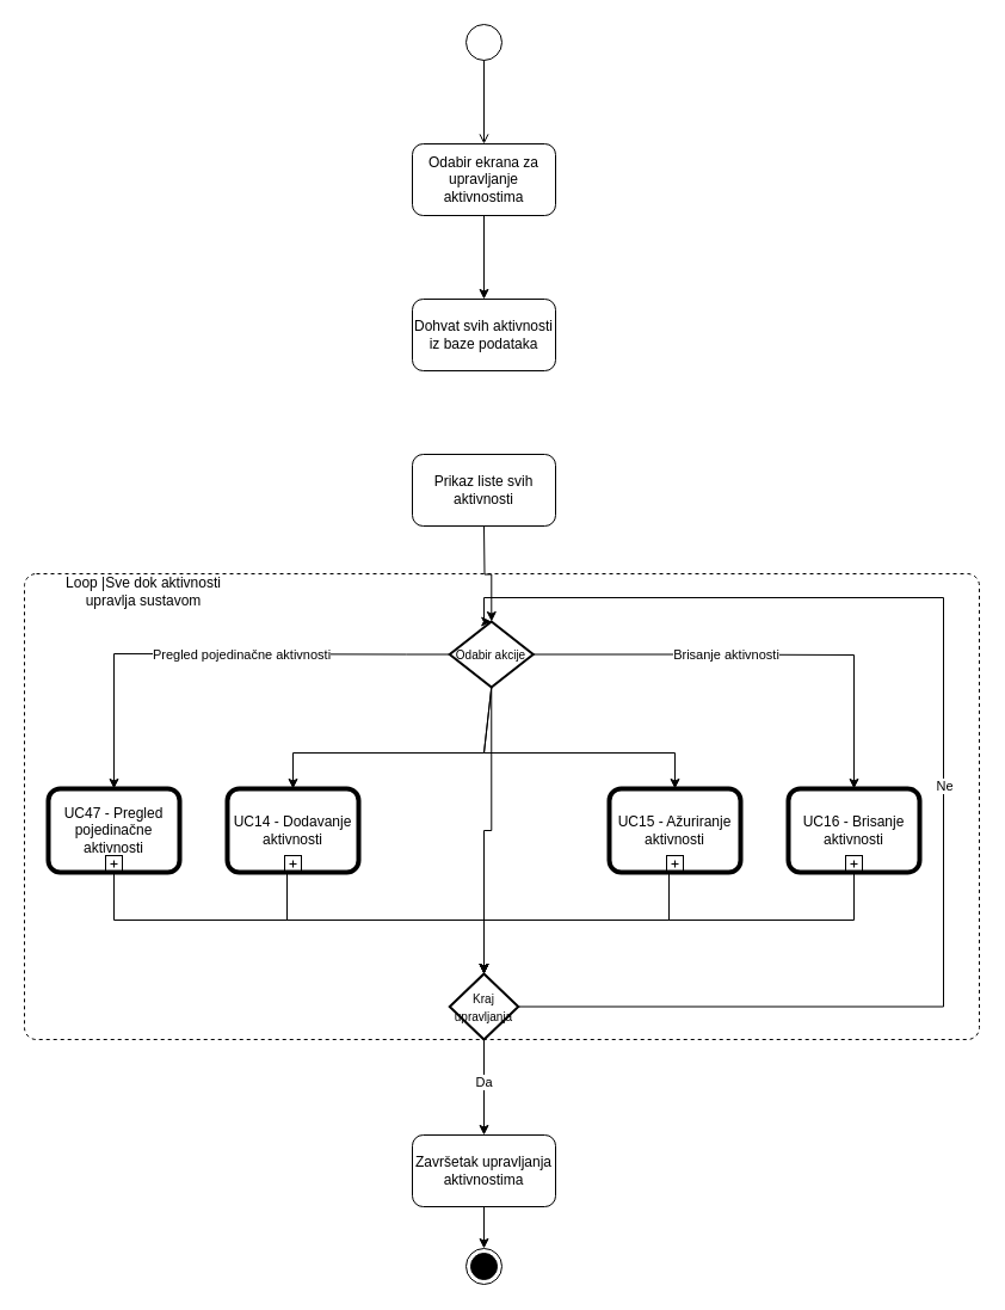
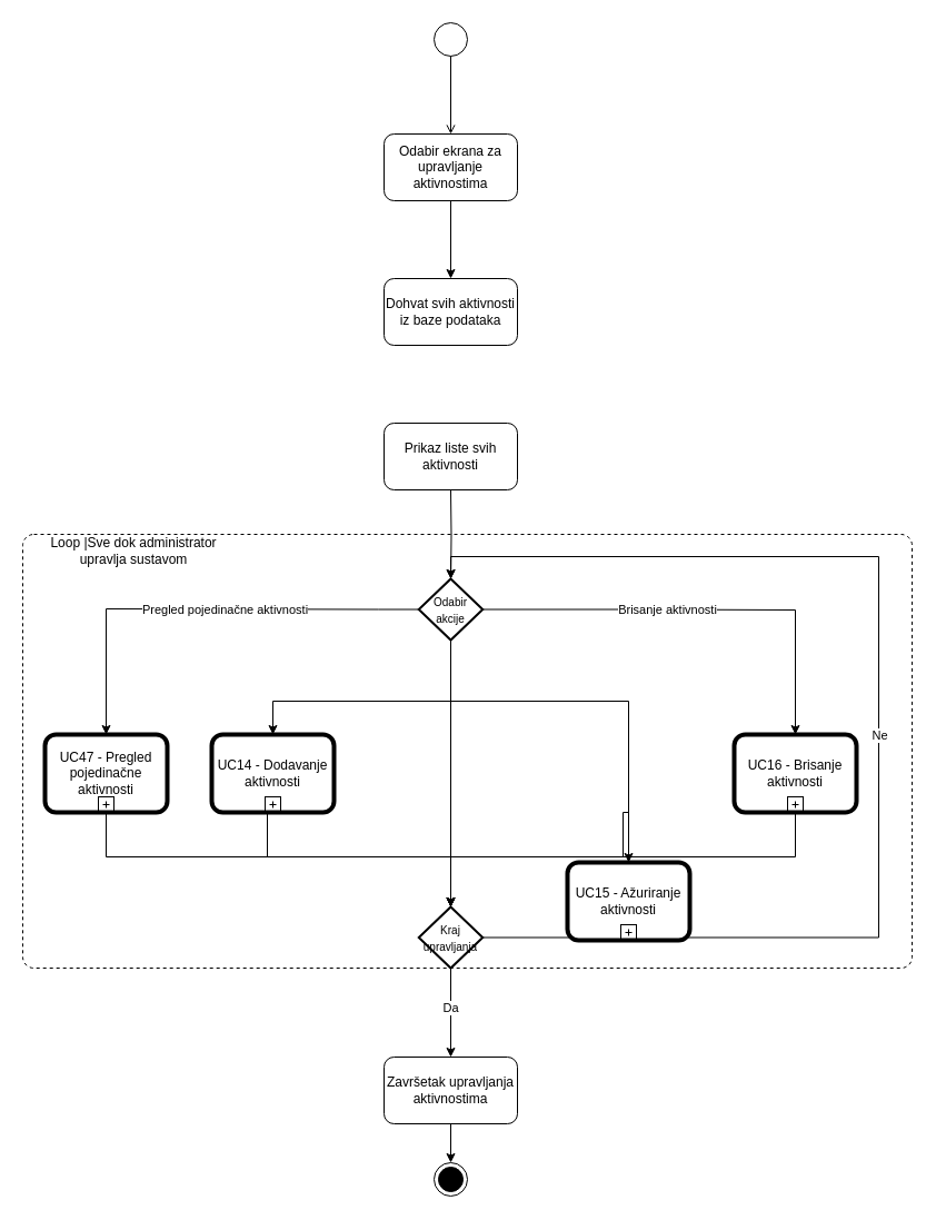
  <mxCell id="0" />
  <mxCell id="1" parent="0" />
  <mxCell id="2" value="" style="ellipse;html=1;" vertex="1" parent="1"><mxGeometry x="390" y="20" width="30" height="30" as="geometry" /></mxCell>
  <mxCell id="3" value="" style="endArrow=open;html=1;rounded=0;align=center;verticalAlign=top;endFill=0;labelBackgroundColor=none;endSize=6;entryX=0.5;entryY=0;entryDx=0;entryDy=0;" edge="1" parent="1" source="2" target="5"><mxGeometry relative="1" as="geometry"><mxPoint x="405" y="110" as="targetPoint" /></mxGeometry></mxCell>
  <mxCell id="4" style="edgeStyle=orthogonalEdgeStyle;rounded=0;orthogonalLoop=1;jettySize=auto;html=1;exitX=0.5;exitY=1;exitDx=0;exitDy=0;" edge="1" parent="1" source="5" target="6"><mxGeometry relative="1" as="geometry" /></mxCell>
  <mxCell id="5" value="Odabir ekrana za upravljanje aktivnostima" style="rounded=1;whiteSpace=wrap;html=1;" vertex="1" parent="1"><mxGeometry x="345" y="120" width="120" height="60" as="geometry" /></mxCell>
  <mxCell id="6" value="Dohvat svih aktivnosti iz baze podataka" style="rounded=1;whiteSpace=wrap;html=1;" vertex="1" parent="1"><mxGeometry x="345" y="250" width="120" height="60" as="geometry" /></mxCell>
  <mxCell id="7" value="Prikaz liste svih aktivnosti" style="rounded=1;whiteSpace=wrap;html=1;" vertex="1" parent="1"><mxGeometry x="345" y="380" width="120" height="60" as="geometry" /></mxCell>
  <mxCell id="8" value="" style="html=1;align=center;verticalAlign=top;rounded=1;absoluteArcSize=1;arcSize=20;dashed=1;whiteSpace=wrap;" vertex="1" parent="1"><mxGeometry x="20" y="480" width="800" height="390" as="geometry" /></mxCell>
  <mxCell id="9" style="edgeStyle=orthogonalEdgeStyle;rounded=0;orthogonalLoop=1;jettySize=auto;html=1;exitX=0;exitY=0.5;exitDx=0;exitDy=0;exitPerimeter=0;entryX=0.5;entryY=0;entryDx=0;entryDy=0;entryPerimeter=0;" edge="1" parent="1" source="13" target="25"><mxGeometry relative="1" as="geometry"><mxPoint x="339.96" y="535" as="sourcePoint" /><mxPoint x="245" y="590" as="targetPoint" /><Array as="points"><mxPoint x="340" y="548" /><mxPoint x="95" y="547" /></Array></mxGeometry></mxCell>
  <mxCell id="10" value="Pregled pojedinačne aktivnosti" style="edgeLabel;html=1;align=center;verticalAlign=middle;resizable=0;points=[];" vertex="1" connectable="0" parent="9"><mxGeometry x="-0.111" relative="1" as="geometry"><mxPoint as="offset" /></mxGeometry></mxCell>
  <mxCell id="11" style="edgeStyle=orthogonalEdgeStyle;rounded=0;orthogonalLoop=1;jettySize=auto;html=1;exitX=1;exitY=0.5;exitDx=0;exitDy=0;exitPerimeter=0;" edge="1" parent="1" source="13" target="23"><mxGeometry relative="1" as="geometry"><mxPoint x="565" y="590" as="targetPoint" /><Array as="points"><mxPoint x="570" y="548" /><mxPoint x="715" y="548" /></Array></mxGeometry></mxCell>
  <mxCell id="12" value="Brisanje aktivnosti" style="edgeLabel;html=1;align=center;verticalAlign=middle;resizable=0;points=[];" vertex="1" connectable="0" parent="11"><mxGeometry x="-0.155" y="-4" relative="1" as="geometry"><mxPoint y="-4" as="offset" /></mxGeometry></mxCell>
- <mxCell id="13" value="&lt;font style=&quot;font-size: 10px;&quot;&gt;Odabir akcije&lt;/font&gt;" style="strokeWidth=2;html=1;shape=mxgraph.flowchart.decision;whiteSpace=wrap;" vertex="1" parent="1"><mxGeometry x="376.25" y="520" width="70" height="55" as="geometry" /></mxCell>
- <mxCell id="14" value="Loop |Sve dok aktivnosti&lt;div&gt;upravlja sustavom&lt;/div&gt;" style="text;html=1;align=center;verticalAlign=middle;whiteSpace=wrap;rounded=0;" vertex="1" parent="1"><mxGeometry x="40" y="490" width="160" height="10" as="geometry" /></mxCell>
+ <mxCell id="13" value="&lt;font style=&quot;font-size: 10px;&quot;&gt;Odabir akcije&lt;/font&gt;" style="strokeWidth=2;html=1;shape=mxgraph.flowchart.decision;whiteSpace=wrap;" vertex="1" parent="1"><mxGeometry x="376.25" y="520" width="57.5" height="55" as="geometry" /></mxCell>
+ <mxCell id="14" value="Loop |Sve dok administrator&lt;div&gt;upravlja sustavom&lt;/div&gt;" style="text;html=1;align=center;verticalAlign=middle;whiteSpace=wrap;rounded=0;" vertex="1" parent="1"><mxGeometry x="40" y="490" width="160" height="10" as="geometry" /></mxCell>
  <mxCell id="15" style="edgeStyle=orthogonalEdgeStyle;rounded=0;orthogonalLoop=1;jettySize=auto;html=1;exitX=1;exitY=0.5;exitDx=0;exitDy=0;exitPerimeter=0;entryX=0.5;entryY=0;entryDx=0;entryDy=0;entryPerimeter=0;" edge="1" parent="1" source="17" target="13"><mxGeometry relative="1" as="geometry"><mxPoint x="710" y="630" as="targetPoint" /><Array as="points"><mxPoint x="790" y="843" /><mxPoint x="790" y="500" /><mxPoint x="405" y="500" /></Array></mxGeometry></mxCell>
  <mxCell id="16" value="Ne" style="edgeLabel;html=1;align=center;verticalAlign=middle;resizable=0;points=[];" vertex="1" connectable="0" parent="15"><mxGeometry x="-0.025" y="-3" relative="1" as="geometry"><mxPoint x="-3" as="offset" /></mxGeometry></mxCell>
  <mxCell id="17" value="&lt;font style=&quot;font-size: 10px;&quot;&gt;Kraj upravljanja&lt;/font&gt;" style="strokeWidth=2;html=1;shape=mxgraph.flowchart.decision;whiteSpace=wrap;" vertex="1" parent="1"><mxGeometry x="376.25" y="815" width="57.5" height="55" as="geometry" /></mxCell>
  <mxCell id="18" style="edgeStyle=orthogonalEdgeStyle;rounded=0;orthogonalLoop=1;jettySize=auto;html=1;exitX=0.5;exitY=1;exitDx=0;exitDy=0;" edge="1" parent="1" target="13"><mxGeometry relative="1" as="geometry"><mxPoint x="405" y="440" as="sourcePoint" /></mxGeometry></mxCell>
  <mxCell id="19" style="edgeStyle=orthogonalEdgeStyle;rounded=0;orthogonalLoop=1;jettySize=auto;html=1;exitX=0.5;exitY=1;exitDx=0;exitDy=0;entryX=0.5;entryY=0;entryDx=0;entryDy=0;entryPerimeter=0;exitPerimeter=0;" edge="1" parent="1" source="22" target="17"><mxGeometry relative="1" as="geometry"><mxPoint x="240" y="730" as="sourcePoint" /><Array as="points"><mxPoint x="240" y="730" /><mxPoint x="240" y="770" /><mxPoint x="405" y="770" /></Array></mxGeometry></mxCell>
  <mxCell id="20" style="edgeStyle=orthogonalEdgeStyle;rounded=0;orthogonalLoop=1;jettySize=auto;html=1;exitX=0.5;exitY=1;exitDx=0;exitDy=0;exitPerimeter=0;entryX=0.5;entryY=0;entryDx=0;entryDy=0;entryPerimeter=0;" edge="1" parent="1" source="13" target="17"><mxGeometry relative="1" as="geometry" /></mxCell>
  <mxCell id="21" style="edgeStyle=orthogonalEdgeStyle;rounded=0;orthogonalLoop=1;jettySize=auto;html=1;exitX=0.5;exitY=1;exitDx=0;exitDy=0;entryX=0.5;entryY=0;entryDx=0;entryDy=0;entryPerimeter=0;exitPerimeter=0;" edge="1" parent="1" source="24" target="17"><mxGeometry relative="1" as="geometry"><mxPoint x="550" y="730" as="sourcePoint" /><Array as="points"><mxPoint x="560" y="730" /><mxPoint x="560" y="770" /><mxPoint x="405" y="770" /></Array></mxGeometry></mxCell>
  <mxCell id="22" value="UC14 - Dodavanje aktivnosti" style="points=[[0.25,0,0],[0.5,0,0],[0.75,0,0],[1,0.25,0],[1,0.5,0],[1,0.75,0],[0.75,1,0],[0.5,1,0],[0.25,1,0],[0,0.75,0],[0,0.5,0],[0,0.25,0]];shape=mxgraph.bpmn.task;whiteSpace=wrap;rectStyle=rounded;size=10;bpmnShapeType=call;isLoopSub=1;" vertex="1" parent="1"><mxGeometry x="190" y="660" width="110" height="70" as="geometry" /></mxCell>
  <mxCell id="23" value="UC16 - Brisanje aktivnosti" style="points=[[0.25,0,0],[0.5,0,0],[0.75,0,0],[1,0.25,0],[1,0.5,0],[1,0.75,0],[0.75,1,0],[0.5,1,0],[0.25,1,0],[0,0.75,0],[0,0.5,0],[0,0.25,0]];shape=mxgraph.bpmn.task;whiteSpace=wrap;rectStyle=rounded;size=10;bpmnShapeType=call;isLoopSub=1;" vertex="1" parent="1"><mxGeometry x="660" y="660" width="110" height="70" as="geometry" /></mxCell>
- <mxCell id="24" value="UC15 - Ažuriranje aktivnosti" style="points=[[0.25,0,0],[0.5,0,0],[0.75,0,0],[1,0.25,0],[1,0.5,0],[1,0.75,0],[0.75,1,0],[0.5,1,0],[0.25,1,0],[0,0.75,0],[0,0.5,0],[0,0.25,0]];shape=mxgraph.bpmn.task;whiteSpace=wrap;rectStyle=rounded;size=10;bpmnShapeType=call;isLoopSub=1;" vertex="1" parent="1"><mxGeometry x="510" y="660" width="110" height="70" as="geometry" /></mxCell>
+ <mxCell id="24" value="UC15 - Ažuriranje aktivnosti" style="points=[[0.25,0,0],[0.5,0,0],[0.75,0,0],[1,0.25,0],[1,0.5,0],[1,0.75,0],[0.75,1,0],[0.5,1,0],[0.25,1,0],[0,0.75,0],[0,0.5,0],[0,0.25,0]];shape=mxgraph.bpmn.task;whiteSpace=wrap;rectStyle=rounded;size=10;bpmnShapeType=call;isLoopSub=1;" vertex="1" parent="1"><mxGeometry x="510" y="775" width="110" height="70" as="geometry" /></mxCell>
  <mxCell id="25" value="UC47 - Pregled pojedinačne aktivnosti" style="points=[[0.25,0,0],[0.5,0,0],[0.75,0,0],[1,0.25,0],[1,0.5,0],[1,0.75,0],[0.75,1,0],[0.5,1,0],[0.25,1,0],[0,0.75,0],[0,0.5,0],[0,0.25,0]];shape=mxgraph.bpmn.task;whiteSpace=wrap;rectStyle=rounded;size=10;bpmnShapeType=call;isLoopSub=1;" vertex="1" parent="1"><mxGeometry x="40" y="660" width="110" height="70" as="geometry" /></mxCell>
  <mxCell id="26" value="" style="endArrow=classic;html=1;rounded=0;exitX=0.5;exitY=1;exitDx=0;exitDy=0;exitPerimeter=0;entryX=0.5;entryY=0;entryDx=0;entryDy=0;entryPerimeter=0;" edge="1" parent="1" source="13" target="22"><mxGeometry width="50" height="50" relative="1" as="geometry"><mxPoint x="440" y="580" as="sourcePoint" /><mxPoint x="490" y="530" as="targetPoint" /><Array as="points"><mxPoint x="405" y="630" /><mxPoint x="245" y="630" /></Array></mxGeometry></mxCell>
  <mxCell id="27" value="" style="endArrow=classic;html=1;rounded=0;exitX=0.5;exitY=1;exitDx=0;exitDy=0;exitPerimeter=0;entryX=0.5;entryY=0;entryDx=0;entryDy=0;entryPerimeter=0;" edge="1" parent="1" source="13" target="24"><mxGeometry width="50" height="50" relative="1" as="geometry"><mxPoint x="430" y="600" as="sourcePoint" /><mxPoint x="480" y="550" as="targetPoint" /><Array as="points"><mxPoint x="405" y="630" /><mxPoint x="565" y="630" /></Array></mxGeometry></mxCell>
  <mxCell id="28" style="edgeStyle=orthogonalEdgeStyle;rounded=0;orthogonalLoop=1;jettySize=auto;html=1;exitX=0.5;exitY=1;exitDx=0;exitDy=0;exitPerimeter=0;entryX=0.5;entryY=0;entryDx=0;entryDy=0;entryPerimeter=0;" edge="1" parent="1" source="25" target="17"><mxGeometry relative="1" as="geometry"><Array as="points"><mxPoint x="95" y="770" /><mxPoint x="405" y="770" /></Array></mxGeometry></mxCell>
  <mxCell id="29" style="edgeStyle=orthogonalEdgeStyle;rounded=0;orthogonalLoop=1;jettySize=auto;html=1;exitX=0.5;exitY=1;exitDx=0;exitDy=0;exitPerimeter=0;entryX=0.5;entryY=0;entryDx=0;entryDy=0;entryPerimeter=0;" edge="1" parent="1" source="23" target="17"><mxGeometry relative="1" as="geometry"><Array as="points"><mxPoint x="715" y="770" /><mxPoint x="405" y="770" /></Array></mxGeometry></mxCell>
  <mxCell id="30" style="edgeStyle=orthogonalEdgeStyle;rounded=0;orthogonalLoop=1;jettySize=auto;html=1;exitX=0.5;exitY=1;exitDx=0;exitDy=0;entryX=0.5;entryY=0;entryDx=0;entryDy=0;exitPerimeter=0;" edge="1" parent="1" source="17" target="33"><mxGeometry relative="1" as="geometry"><mxPoint x="405" y="955" as="sourcePoint" /></mxGeometry></mxCell>
  <mxCell id="31" value="Da" style="edgeLabel;html=1;align=center;verticalAlign=middle;resizable=0;points=[];" vertex="1" connectable="0" parent="30"><mxGeometry x="-0.12" y="-1" relative="1" as="geometry"><mxPoint as="offset" /></mxGeometry></mxCell>
  <mxCell id="32" style="edgeStyle=orthogonalEdgeStyle;rounded=0;orthogonalLoop=1;jettySize=auto;html=1;exitX=0.5;exitY=1;exitDx=0;exitDy=0;" edge="1" parent="1" source="33" target="34"><mxGeometry relative="1" as="geometry" /></mxCell>
  <mxCell id="33" value="Završetak upravljanja aktivnostima" style="rounded=1;whiteSpace=wrap;html=1;" vertex="1" parent="1"><mxGeometry x="345" y="950" width="120" height="60" as="geometry" /></mxCell>
  <mxCell id="34" value="" style="ellipse;html=1;shape=endState;fillColor=strokeColor;" vertex="1" parent="1"><mxGeometry x="390" y="1045" width="30" height="30" as="geometry" /></mxCell>
